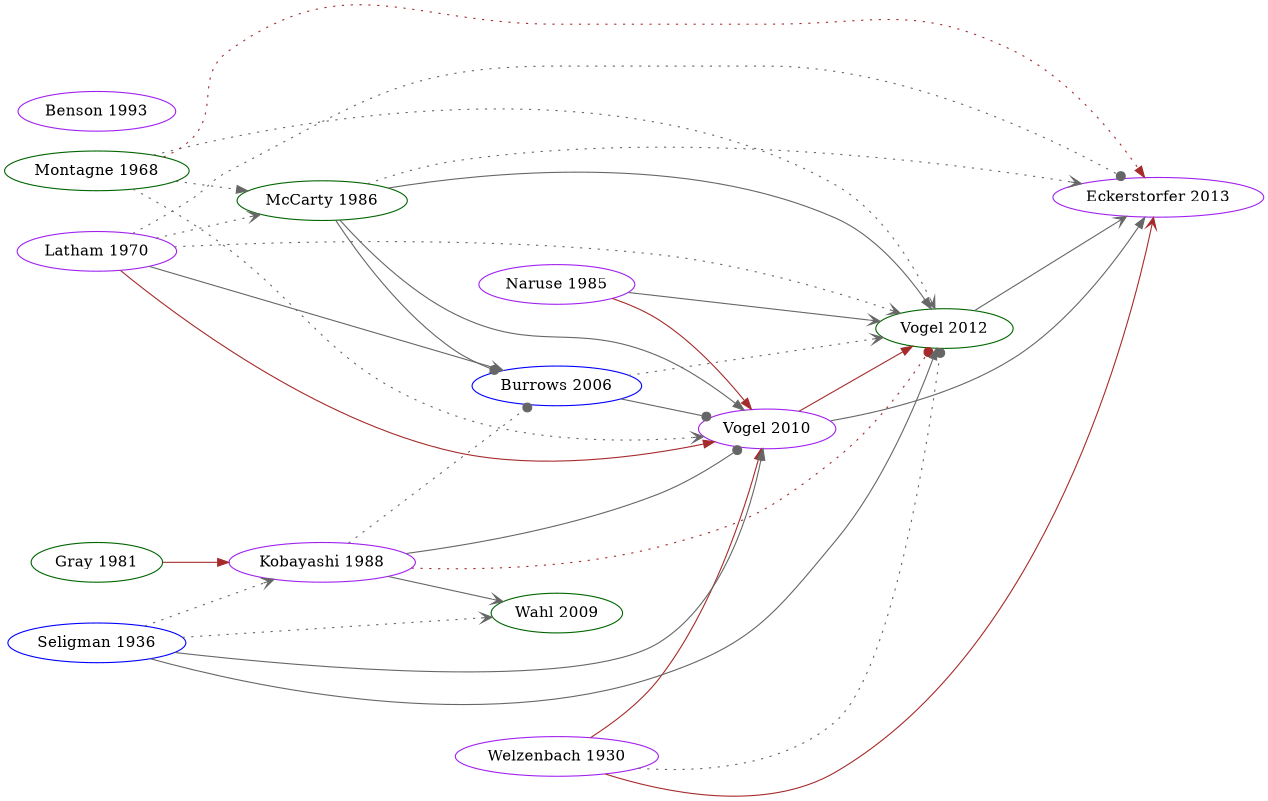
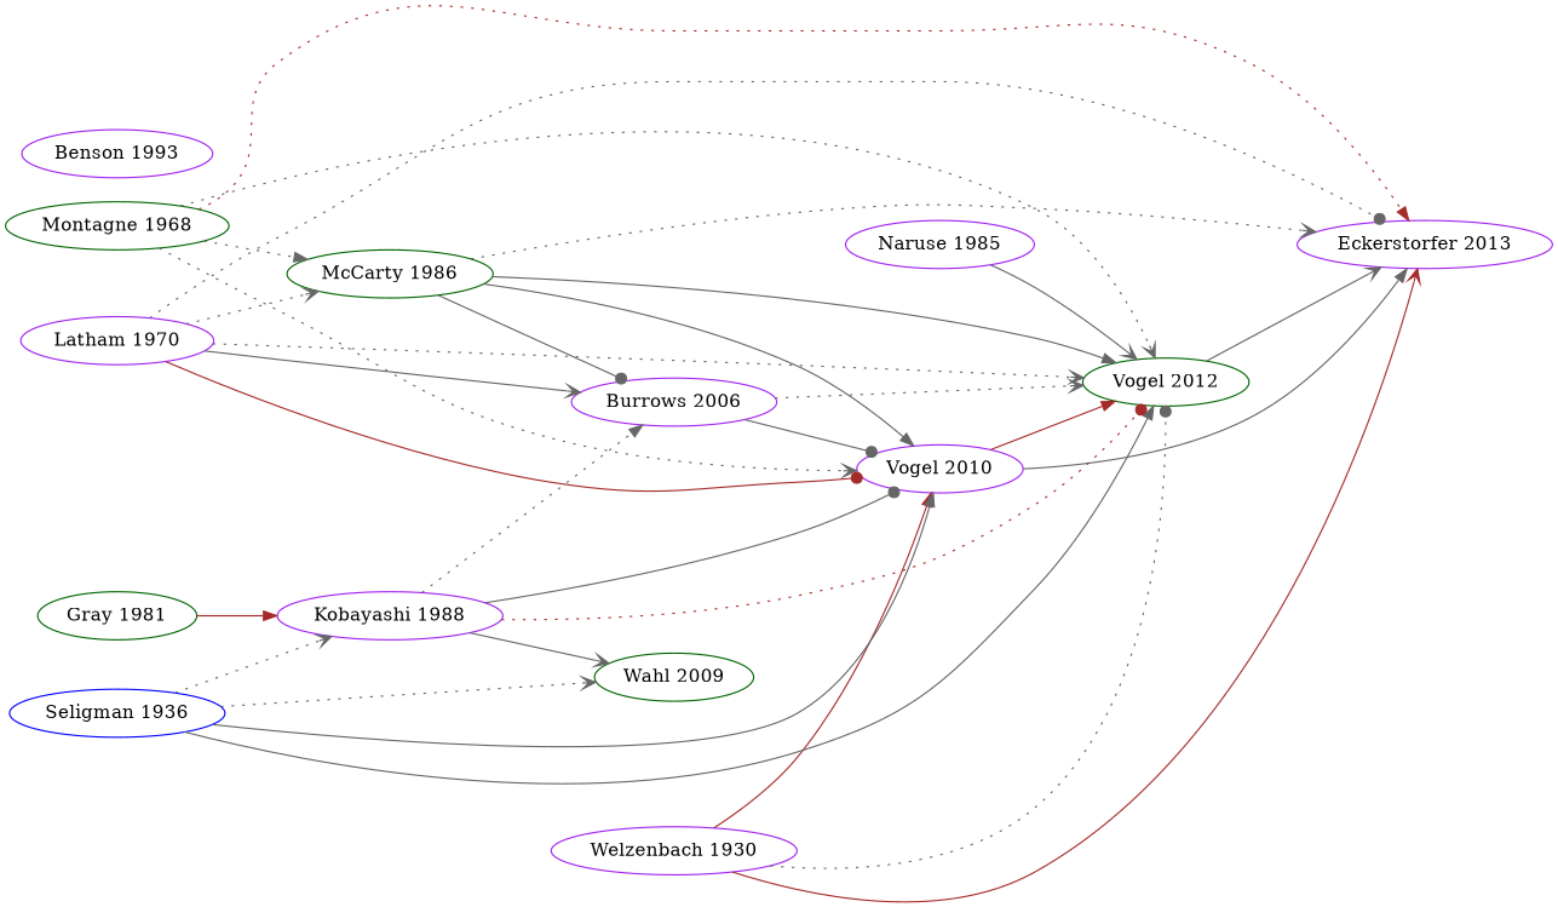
  strict digraph {
    rankdir=LR
    node [color=purple]
    edge [arrowhead=vee color=gray40 style=solid]
    "Montagne 1968" [color=darkgreen height=0.5 width=1.8596]
    "McCarty 1986" [color=darkgreen height=0.5 width=1.7332]
    "Vogel 2012" [color=darkgreen height=0.5 width=1.4443]
    "Vogel 2010" [height=0.5 width=1.4443]
    "Eckerstorfer 2013" [height=0.5 width=2.0582]
-   "Burrows 2006" [color=blue height=0.5 width=1.6971]
+   "Burrows 2006" [height=0.5 width=1.6971]
    "Kobayashi 1988" [height=0.5 width=1.8957]
    "Wahl 2009" [color=darkgreen height=0.5 width=1.3902]
    "Naruse 1985" [height=0.5 width=1.5526]
    "Latham 1970" [height=0.5 width=1.6068]
    "Welzenbach 1930" [height=0.5 width=2.0762]
    "Seligman 1936" [color=blue height=0.5 width=1.7873]
    "Benson 1993" [height=0.5 width=1.5887]
    "Gray 1981" [color=darkgreen height=0.5 width=1.336]
    "Montagne 1968" -> "McCarty 1986" [arrowhead=normal style=dotted]
    "Montagne 1968" -> "Vogel 2012" [style=dotted]
    "Montagne 1968" -> "Vogel 2010" [style=dotted]
    "Montagne 1968" -> "Eckerstorfer 2013" [arrowhead=normal color=brown style=dotted]
    "McCarty 1986" -> "Vogel 2012" [arrowhead=normal]
    "McCarty 1986" -> "Vogel 2010" [arrowhead=normal]
    "McCarty 1986" -> "Eckerstorfer 2013" [style=dotted]
    "McCarty 1986" -> "Burrows 2006" [arrowhead=dot]
    "Vogel 2012" -> "Eckerstorfer 2013"
    "Vogel 2010" -> "Vogel 2012" [arrowhead=normal color=brown]
    "Vogel 2010" -> "Eckerstorfer 2013" [arrowhead=normal]
    "Burrows 2006" -> "Vogel 2012" [style=dotted]
    "Burrows 2006" -> "Vogel 2010" [arrowhead=dot]
    "Kobayashi 1988" -> "Vogel 2012" [arrowhead=dot color=brown style=dotted]
    "Kobayashi 1988" -> "Vogel 2010" [arrowhead=dot]
-   "Kobayashi 1988" -> "Burrows 2006" [arrowhead=dot style=dotted]
+   "Kobayashi 1988" -> "Burrows 2006" [arrowhead=normal style=dotted]
    "Kobayashi 1988" -> "Wahl 2009"
    "Naruse 1985" -> "Vogel 2012"
-   "Naruse 1985" -> "Vogel 2010" [arrowhead=normal color=brown]
    "Latham 1970" -> "McCarty 1986" [style=dotted]
    "Latham 1970" -> "Vogel 2012" [style=dotted]
-   "Latham 1970" -> "Vogel 2010" [arrowhead=normal color=brown]
+   "Latham 1970" -> "Vogel 2010" [arrowhead=dot color=brown]
    "Latham 1970" -> "Eckerstorfer 2013" [arrowhead=dot style=dotted]
    "Latham 1970" -> "Burrows 2006"
    "Welzenbach 1930" -> "Vogel 2012" [arrowhead=dot style=dotted]
    "Welzenbach 1930" -> "Vogel 2010" [arrowhead=normal color=brown]
    "Welzenbach 1930" -> "Eckerstorfer 2013" [color=brown]
    "Seligman 1936" -> "Vogel 2012" [arrowhead=normal]
    "Seligman 1936" -> "Vogel 2010" [arrowhead=normal]
    "Seligman 1936" -> "Kobayashi 1988" [style=dotted]
    "Seligman 1936" -> "Wahl 2009" [style=dotted]
    "Gray 1981" -> "Kobayashi 1988" [arrowhead=normal color=brown]
  }
